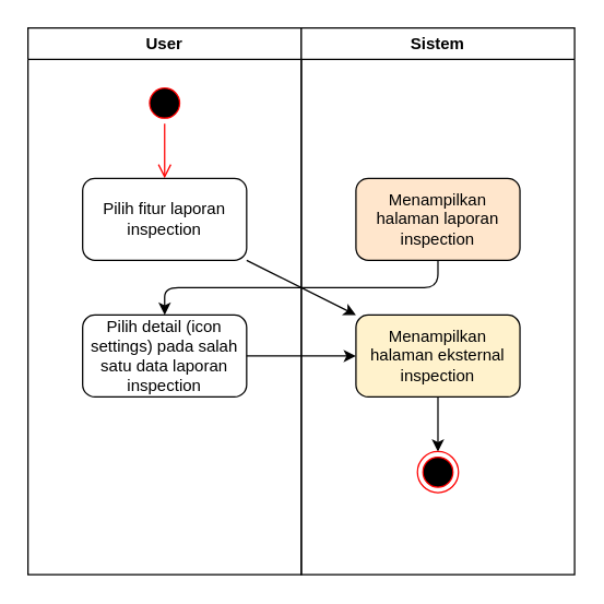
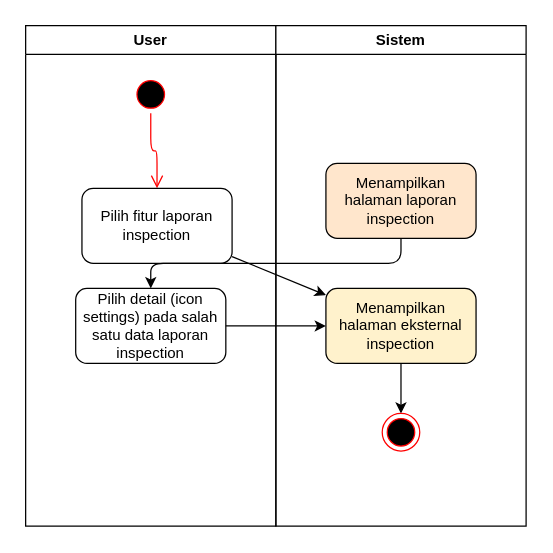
  <mxCell id="0" />
  <mxCell id="1" parent="0" />
  <mxCell id="2" value="User" style="swimlane;whiteSpace=wrap;html=1;" vertex="1" parent="1"><mxGeometry x="20" y="20" width="200" height="400" as="geometry" /></mxCell>
  <mxCell id="3" value="" style="ellipse;html=1;shape=startState;fillColor=#000000;strokeColor=#ff0000;" vertex="1" parent="2"><mxGeometry x="85" y="40" width="30" height="30" as="geometry" /></mxCell>
  <mxCell id="4" value="" style="edgeStyle=orthogonalEdgeStyle;html=1;verticalAlign=bottom;endArrow=open;endSize=8;strokeColor=#ff0000;entryX=0.5;entryY=0;entryDx=0;entryDy=0;" edge="1" parent="2" source="3" target="5"><mxGeometry relative="1" as="geometry"><mxPoint x="110" y="130" as="targetPoint" /></mxGeometry></mxCell>
- <mxCell id="5" value="Pilih fitur laporan inspection" style="rounded=1;whiteSpace=wrap;html=1;" vertex="1" parent="2"><mxGeometry x="40" y="110" width="120" height="60" as="geometry" /></mxCell>
+ <mxCell id="5" value="Pilih fitur laporan inspection" style="rounded=1;whiteSpace=wrap;html=1;" vertex="1" parent="2"><mxGeometry x="45" y="130" width="120" height="60" as="geometry" /></mxCell>
  <mxCell id="6" value="Pilih detail (icon settings) pada salah satu data laporan inspection" style="rounded=1;whiteSpace=wrap;html=1;" vertex="1" parent="2"><mxGeometry x="40" y="210" width="120" height="60" as="geometry" /></mxCell>
  <mxCell id="7" value="Sistem" style="swimlane;whiteSpace=wrap;html=1;" vertex="1" parent="1"><mxGeometry x="220" y="20" width="200" height="400" as="geometry" /></mxCell>
  <mxCell id="8" value="Menampilkan halaman laporan inspection" style="rounded=1;whiteSpace=wrap;html=1;fillColor=#ffe6cc;" vertex="1" parent="7"><mxGeometry x="40" y="110" width="120" height="60" as="geometry" /></mxCell>
  <mxCell id="9" value="" style="edgeStyle=none;html=1;" edge="1" parent="7" source="10" target="11"><mxGeometry relative="1" as="geometry" /></mxCell>
  <mxCell id="10" value="Menampilkan halaman eksternal inspection" style="rounded=1;whiteSpace=wrap;html=1;fillColor=#fff2cc;" vertex="1" parent="7"><mxGeometry x="40" y="210" width="120" height="60" as="geometry" /></mxCell>
  <mxCell id="11" value="" style="ellipse;html=1;shape=endState;fillColor=#000000;strokeColor=#ff0000;" vertex="1" parent="7"><mxGeometry x="85" y="310" width="30" height="30" as="geometry" /></mxCell>
  <mxCell id="12" value="" style="edgeStyle=none;html=1;" edge="1" parent="1" source="5" target="10"><mxGeometry relative="1" as="geometry" /></mxCell>
  <mxCell id="13" value="" style="edgeStyle=none;html=1;exitX=0.5;exitY=1;exitDx=0;exitDy=0;entryX=0.5;entryY=0;entryDx=0;entryDy=0;" edge="1" parent="1" source="8" target="6"><mxGeometry relative="1" as="geometry"><Array as="points"><mxPoint x="320" y="210" /><mxPoint x="120" y="210" /></Array></mxGeometry></mxCell>
  <mxCell id="14" value="" style="edgeStyle=none;html=1;" edge="1" parent="1" source="6" target="10"><mxGeometry relative="1" as="geometry" /></mxCell>
